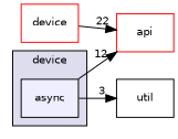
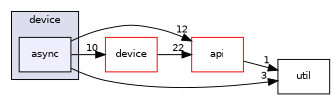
  digraph {
    compound=true
    rankdir=LR
    node [fillcolor=white fontname=Helvetica fontsize=10 shape=box style=filled]
    edge [labeldistance=1.5 labelfontname=Helvetica labelfontsize=10]
    n1 [fillcolor="#eeeeff" label=async pencolor=black]
    n2 [color=red label=api]
    n3 [label=util fillcolor="" style=""]
    n4 [color=red label=device]
    subgraph cluster_1 {
      bgcolor="#ddddee"
      fontname=Helvetica
      fontsize=10
      label=device
      pencolor=black
      n1
    }
    n1 -> n2 [headlabel=12]
    n1 -> n3 [headlabel=3]
+   n1 -> n4 [headlabel=10]
+   n2 -> n3 [headlabel=1]
    n4 -> n2 [headlabel=22]
  }
